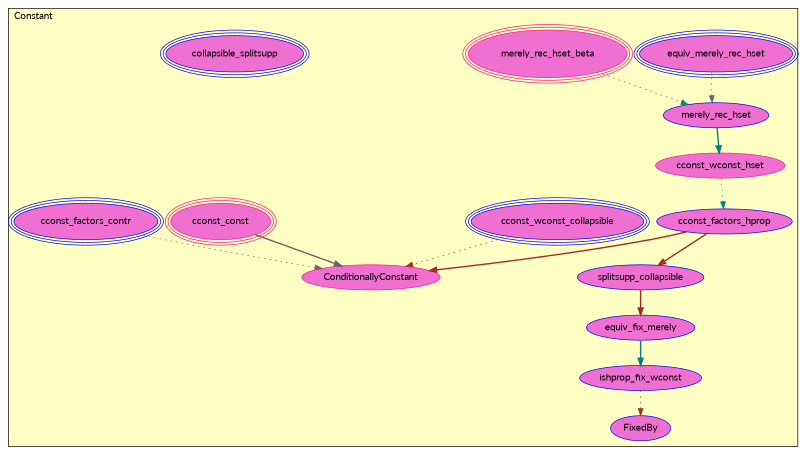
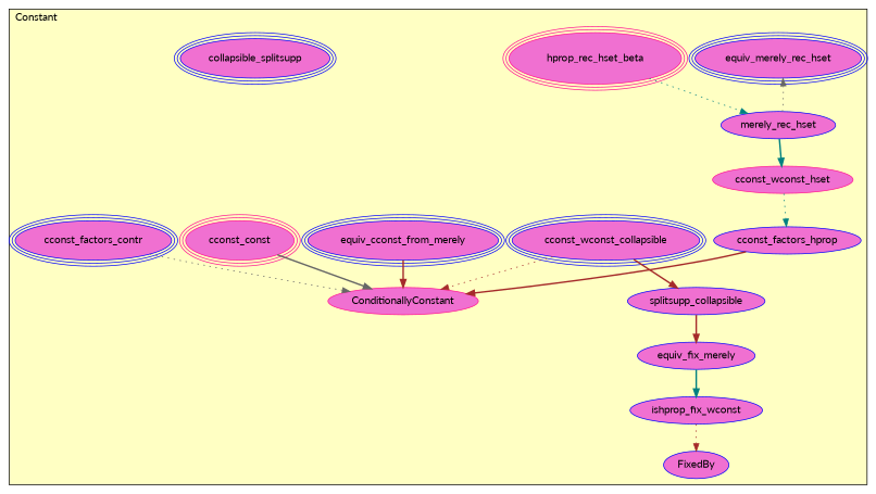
  digraph {
    fontname=Lato
    node [color=blue fillcolor="#F070D1" fontname=Lato style=filled]
    edge [color=brown fontname=Lato style=bold]
    n1 [label=equiv_merely_rec_hset peripheries=3]
-   n2 [color=deeppink label=merely_rec_hset_beta peripheries=3]
+   n2 [color=deeppink label=hprop_rec_hset_beta peripheries=3]
    n3 [label=merely_rec_hset]
    n4 [color=deeppink label=cconst_wconst_hset]
    n5 [label=cconst_wconst_collapsible peripheries=3]
    n6 [label=cconst_factors_contr peripheries=3]
    n7 [label=cconst_factors_hprop]
+   n8 [label=equiv_cconst_from_merely peripheries=3]
    n9 [color=deeppink label=cconst_const peripheries=3]
    n10 [color=deeppink label=ConditionallyConstant]
    n11 [label=collapsible_splitsupp peripheries=3]
    n12 [label=splitsupp_collapsible]
    n13 [label=equiv_fix_merely]
    n14 [label=ishprop_fix_wconst]
    n15 [label=FixedBy]
    subgraph cluster_1 {
      fillcolor="#FFFFC3"
      label=Constant
      labeljust=l
      style=filled
      n1
      n2
      n3
      n4
      n5
      n6
      n7
+     n8
      n9
      n10
      n11
      n12
      n13
      n14
      n15
    }
-   n1 -> n3 [color=gray40 style=dotted]
+   n3 -> n1 [color=gray40 style=dotted]
    n2 -> n3 [color=teal style=dotted]
    n3 -> n4 [color=teal]
    n4 -> n7 [color=teal style=dotted]
    n5 -> n10 [style=dotted]
-   n7 -> n12
+   n5 -> n12
    n6 -> n10 [color=gray40 style=dotted]
    n7 -> n10
+   n8 -> n10
    n9 -> n10 [color=gray40]
    n12 -> n13
    n13 -> n14 [color=teal]
    n14 -> n15 [style=dotted]
  }
